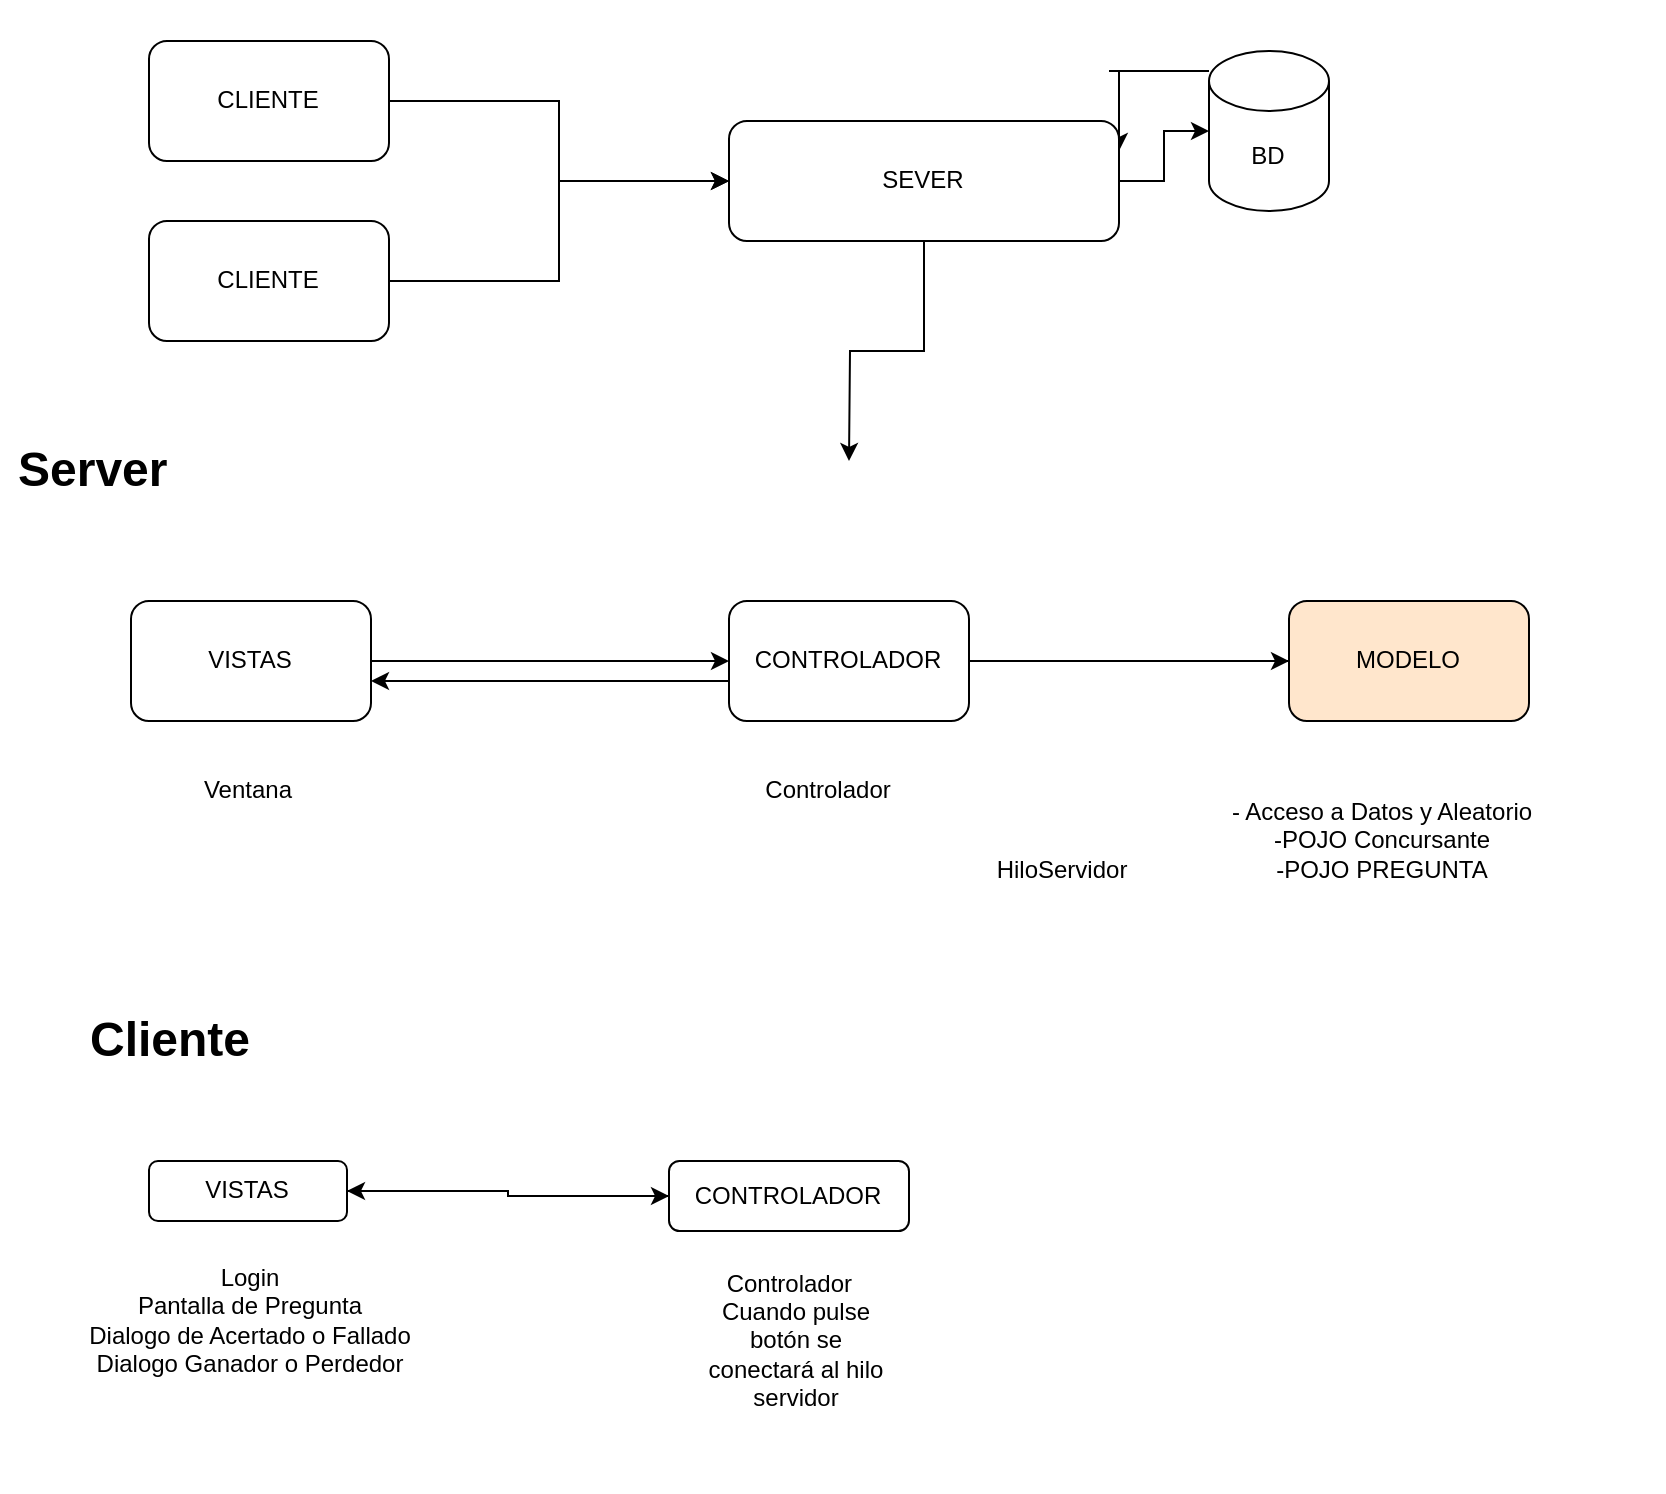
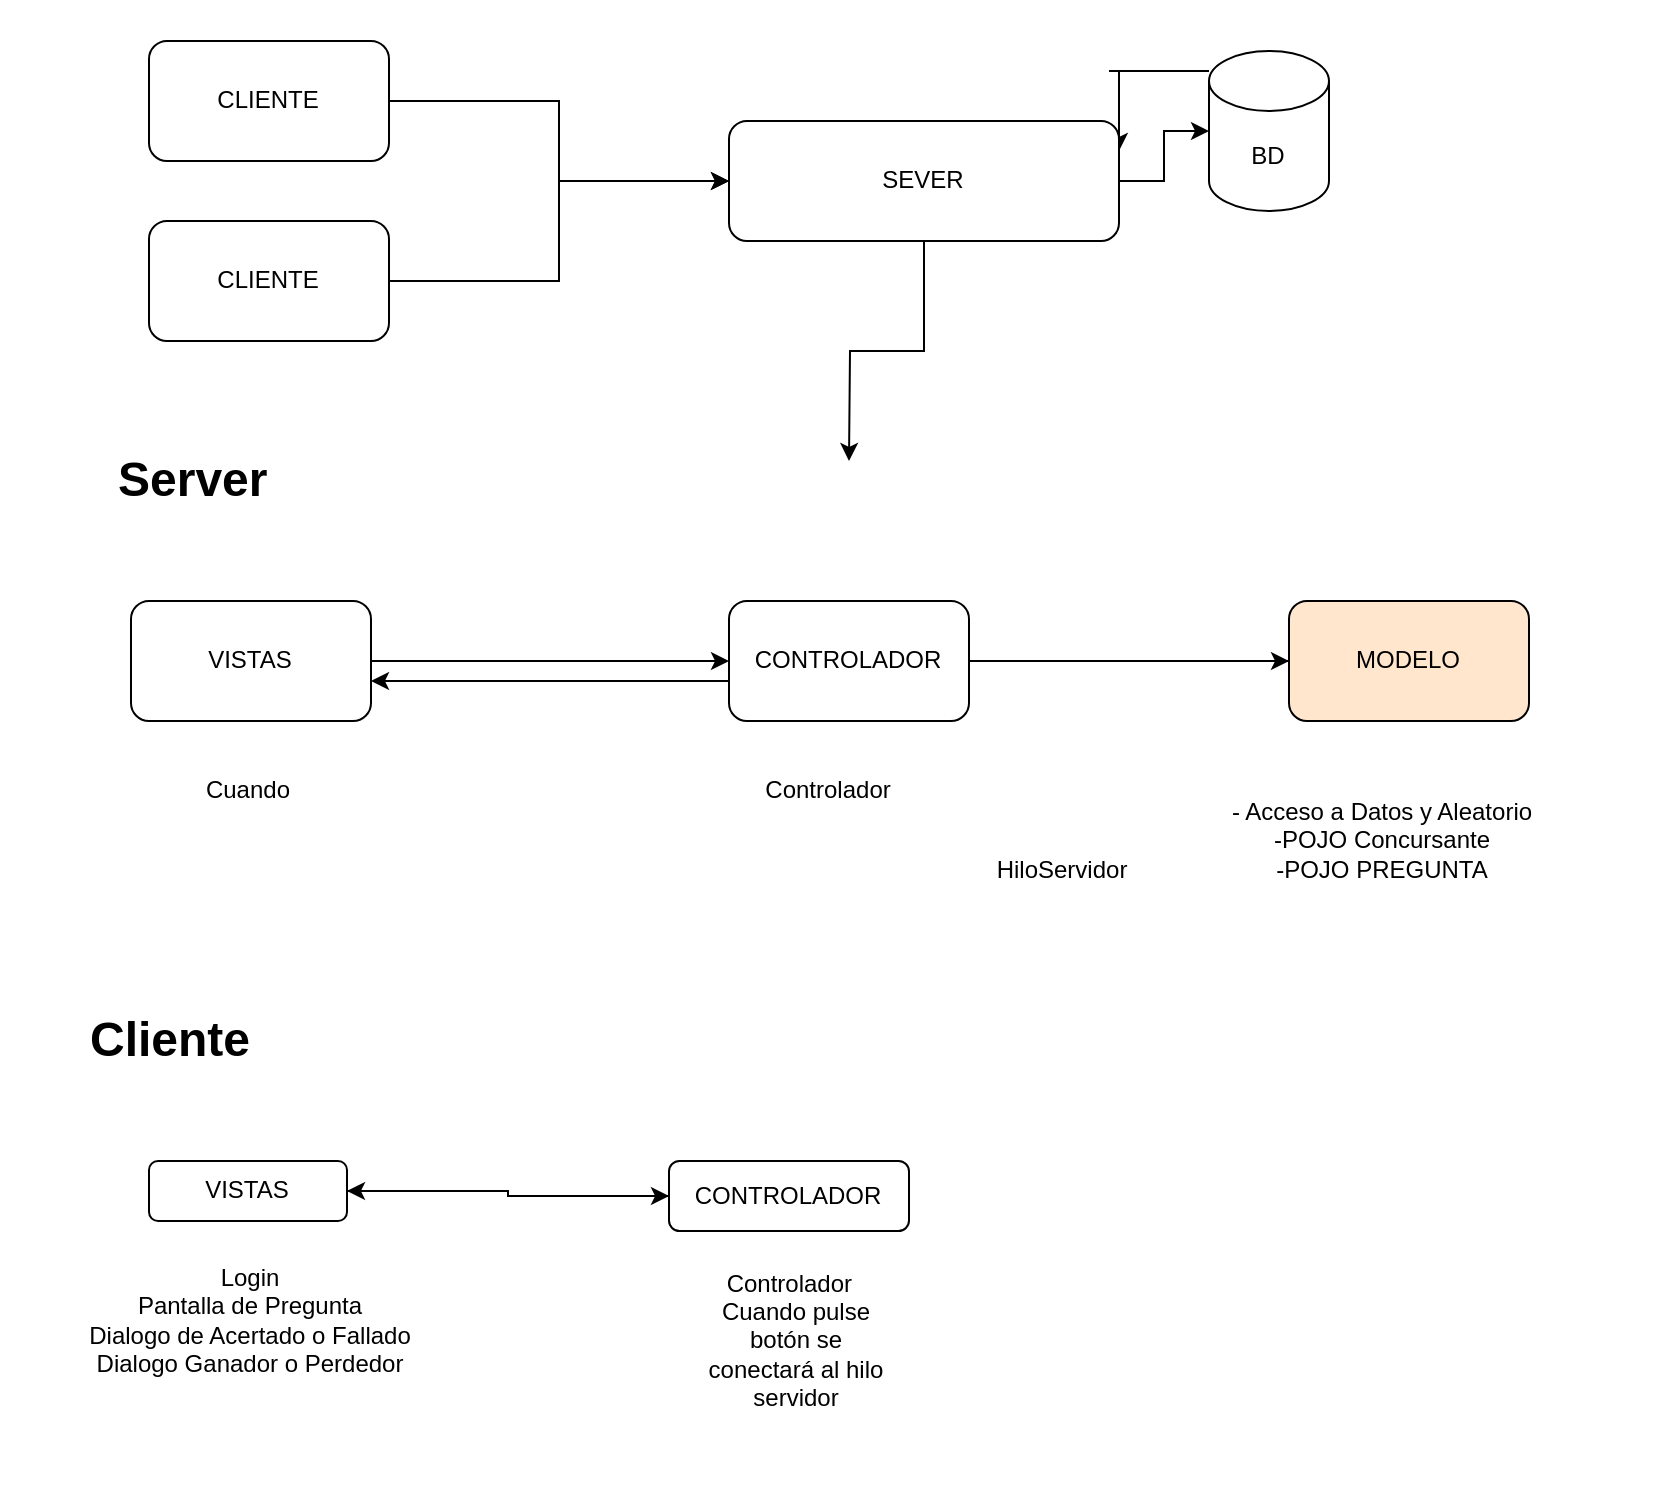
  <mxCell id="0" />
  <mxCell id="1" parent="0" />
  <mxCell id="2" style="edgeStyle=orthogonalEdgeStyle;rounded=0;orthogonalLoop=1;jettySize=auto;html=1;entryX=1;entryY=0.25;entryDx=0;entryDy=0;" edge="1" parent="1" source="3" target="6"><mxGeometry relative="1" as="geometry"><Array as="points"><mxPoint x="554" y="35" /><mxPoint x="554" y="35" /></Array></mxGeometry></mxCell>
  <mxCell id="3" value="BD&lt;br&gt;" style="shape=cylinder3;whiteSpace=wrap;html=1;boundedLbl=1;backgroundOutline=1;size=15;" vertex="1" parent="1"><mxGeometry x="604" y="25" width="60" height="80" as="geometry" /></mxCell>
  <mxCell id="4" style="edgeStyle=orthogonalEdgeStyle;rounded=0;orthogonalLoop=1;jettySize=auto;html=1;entryX=0;entryY=0.5;entryDx=0;entryDy=0;entryPerimeter=0;" edge="1" parent="1" source="6" target="3"><mxGeometry relative="1" as="geometry" /></mxCell>
  <mxCell id="5" style="edgeStyle=orthogonalEdgeStyle;rounded=0;orthogonalLoop=1;jettySize=auto;html=1;" edge="1" parent="1" source="6"><mxGeometry relative="1" as="geometry"><mxPoint x="424" y="230" as="targetPoint" /></mxGeometry></mxCell>
  <mxCell id="6" value="SEVER&lt;br&gt;" style="rounded=1;whiteSpace=wrap;html=1;" vertex="1" parent="1"><mxGeometry x="364" y="60" width="195" height="60" as="geometry" /></mxCell>
  <mxCell id="7" style="edgeStyle=orthogonalEdgeStyle;rounded=0;orthogonalLoop=1;jettySize=auto;html=1;" edge="1" parent="1" source="8" target="6"><mxGeometry relative="1" as="geometry" /></mxCell>
  <mxCell id="8" value="CLIENTE&lt;br&gt;" style="rounded=1;whiteSpace=wrap;html=1;" vertex="1" parent="1"><mxGeometry x="74" y="20" width="120" height="60" as="geometry" /></mxCell>
  <mxCell id="9" style="edgeStyle=orthogonalEdgeStyle;rounded=0;orthogonalLoop=1;jettySize=auto;html=1;entryX=0;entryY=0.5;entryDx=0;entryDy=0;" edge="1" parent="1" source="10" target="6"><mxGeometry relative="1" as="geometry" /></mxCell>
  <mxCell id="10" value="CLIENTE&lt;br&gt;" style="rounded=1;whiteSpace=wrap;html=1;" vertex="1" parent="1"><mxGeometry x="74" y="110" width="120" height="60" as="geometry" /></mxCell>
- <mxCell id="11" value="&lt;h1&gt;Server&lt;/h1&gt;" style="text;html=1;strokeColor=none;fillColor=none;spacing=5;spacingTop=-20;whiteSpace=wrap;overflow=hidden;rounded=0;" vertex="1" parent="1"><mxGeometry x="4" y="215" width="100" height="40" as="geometry" /></mxCell>
+ <mxCell id="11" value="&lt;h1&gt;Server&lt;/h1&gt;" style="text;html=1;strokeColor=none;fillColor=none;spacing=5;spacingTop=-20;whiteSpace=wrap;overflow=hidden;rounded=0;" vertex="1" parent="1"><mxGeometry x="54" y="220" width="100" height="40" as="geometry" /></mxCell>
  <mxCell id="12" style="edgeStyle=orthogonalEdgeStyle;rounded=0;orthogonalLoop=1;jettySize=auto;html=1;entryX=0;entryY=0.5;entryDx=0;entryDy=0;" edge="1" parent="1" source="13" target="18"><mxGeometry relative="1" as="geometry" /></mxCell>
  <mxCell id="13" value="VISTAS" style="rounded=1;whiteSpace=wrap;html=1;" vertex="1" parent="1"><mxGeometry x="65" y="300" width="120" height="60" as="geometry" /></mxCell>
  <mxCell id="14" style="edgeStyle=orthogonalEdgeStyle;rounded=0;orthogonalLoop=1;jettySize=auto;html=1;startArrow=none;" edge="1" parent="1" target="18"><mxGeometry relative="1" as="geometry"><mxPoint x="444" y="330" as="sourcePoint" /><Array as="points"><mxPoint x="464" y="330" /><mxPoint x="464" y="330" /></Array></mxGeometry></mxCell>
  <mxCell id="15" value="MODELO&lt;br&gt;" style="rounded=1;whiteSpace=wrap;html=1;fillColor=#ffe6cc;" vertex="1" parent="1"><mxGeometry x="644" y="300" width="120" height="60" as="geometry" /></mxCell>
  <mxCell id="16" style="edgeStyle=orthogonalEdgeStyle;rounded=0;orthogonalLoop=1;jettySize=auto;html=1;entryX=0;entryY=0.5;entryDx=0;entryDy=0;" edge="1" parent="1" source="18" target="15"><mxGeometry relative="1" as="geometry" /></mxCell>
  <mxCell id="17" style="edgeStyle=orthogonalEdgeStyle;rounded=0;orthogonalLoop=1;jettySize=auto;html=1;" edge="1" parent="1" source="18" target="13"><mxGeometry relative="1" as="geometry"><Array as="points"><mxPoint x="274" y="340" /><mxPoint x="274" y="340" /></Array></mxGeometry></mxCell>
  <mxCell id="18" value="CONTROLADOR&lt;br&gt;" style="rounded=1;whiteSpace=wrap;html=1;" vertex="1" parent="1"><mxGeometry x="364" y="300" width="120" height="60" as="geometry" /></mxCell>
- <mxCell id="19" value="Ventana" style="text;html=1;strokeColor=none;fillColor=none;align=center;verticalAlign=middle;whiteSpace=wrap;rounded=0;" vertex="1" parent="1"><mxGeometry x="94" y="380" width="60" height="30" as="geometry" /></mxCell>
+ <mxCell id="19" value="Cuando" style="text;html=1;strokeColor=none;fillColor=none;align=center;verticalAlign=middle;whiteSpace=wrap;rounded=0;" vertex="1" parent="1"><mxGeometry x="94" y="380" width="60" height="30" as="geometry" /></mxCell>
  <mxCell id="20" value="- Acceso a Datos y Aleatorio&lt;br&gt;-POJO Concursante&lt;br&gt;-POJO PREGUNTA" style="text;html=1;strokeColor=none;fillColor=none;align=center;verticalAlign=middle;whiteSpace=wrap;rounded=0;" vertex="1" parent="1"><mxGeometry x="571" y="380" width="240" height="80" as="geometry" /></mxCell>
  <mxCell id="21" value="Controlador&lt;br&gt;" style="text;html=1;strokeColor=none;fillColor=none;align=center;verticalAlign=middle;whiteSpace=wrap;rounded=0;" vertex="1" parent="1"><mxGeometry x="384" y="380" width="60" height="30" as="geometry" /></mxCell>
  <mxCell id="22" value="" style="edgeStyle=orthogonalEdgeStyle;rounded=0;orthogonalLoop=1;jettySize=auto;html=1;endArrow=none;" edge="1" parent="1" source="15"><mxGeometry relative="1" as="geometry"><mxPoint x="664" y="340" as="sourcePoint" /><mxPoint x="564" y="330" as="targetPoint" /><Array as="points"><mxPoint x="604" y="330" /><mxPoint x="604" y="330" /></Array></mxGeometry></mxCell>
  <mxCell id="23" value="HiloServidor&lt;br&gt;" style="text;html=1;strokeColor=none;fillColor=none;align=center;verticalAlign=middle;whiteSpace=wrap;rounded=0;" vertex="1" parent="1"><mxGeometry x="501" y="420" width="60" height="30" as="geometry" /></mxCell>
  <mxCell id="24" value="&lt;h1&gt;Cliente&lt;/h1&gt;" style="text;html=1;strokeColor=none;fillColor=none;spacing=5;spacingTop=-20;whiteSpace=wrap;overflow=hidden;rounded=0;" vertex="1" parent="1"><mxGeometry x="40" y="500" width="114" height="40" as="geometry" /></mxCell>
  <mxCell id="25" style="edgeStyle=orthogonalEdgeStyle;rounded=0;orthogonalLoop=1;jettySize=auto;html=1;entryX=0;entryY=0.5;entryDx=0;entryDy=0;" edge="1" parent="1" source="26" target="28"><mxGeometry relative="1" as="geometry" /></mxCell>
  <mxCell id="26" value="VISTAS" style="rounded=1;whiteSpace=wrap;html=1;" vertex="1" parent="1"><mxGeometry x="74" y="580" width="99" height="30" as="geometry" /></mxCell>
  <mxCell id="27" style="edgeStyle=orthogonalEdgeStyle;rounded=0;orthogonalLoop=1;jettySize=auto;html=1;" edge="1" parent="1" source="28" target="26"><mxGeometry relative="1" as="geometry" /></mxCell>
  <mxCell id="28" value="CONTROLADOR" style="rounded=1;whiteSpace=wrap;html=1;" vertex="1" parent="1"><mxGeometry x="334" y="580" width="120" height="35" as="geometry" /></mxCell>
  <mxCell id="29" value="Login&lt;br&gt;Pantalla de Pregunta&lt;br&gt;Dialogo de Acertado o Fallado&lt;br&gt;Dialogo Ganador o Perdedor" style="text;html=1;strokeColor=none;fillColor=none;align=center;verticalAlign=middle;whiteSpace=wrap;rounded=0;" vertex="1" parent="1"><mxGeometry x="20" y="615" width="210" height="90" as="geometry" /></mxCell>
  <mxCell id="30" value="Controlador&amp;nbsp;&amp;nbsp;&lt;br&gt;Cuando pulse botón se conectará al hilo servidor" style="text;html=1;strokeColor=none;fillColor=none;align=center;verticalAlign=middle;whiteSpace=wrap;rounded=0;" vertex="1" parent="1"><mxGeometry x="348" y="615" width="100" height="110" as="geometry" /></mxCell>
